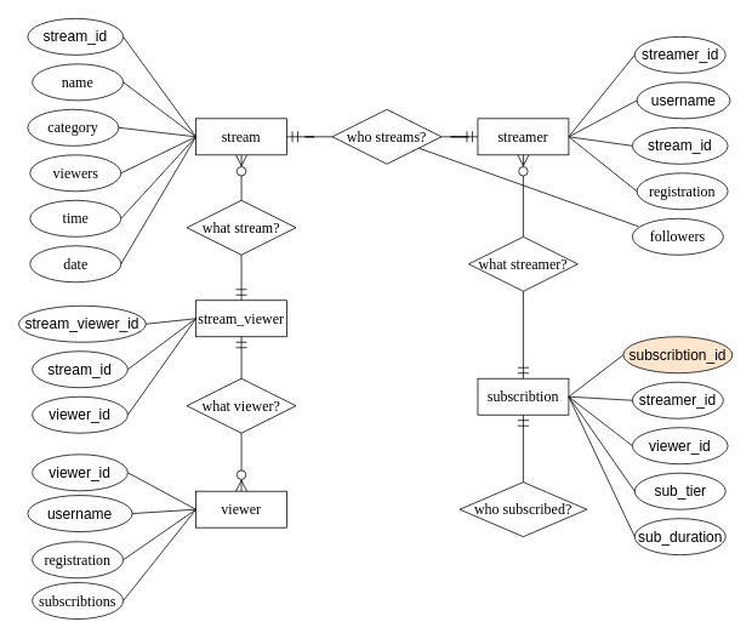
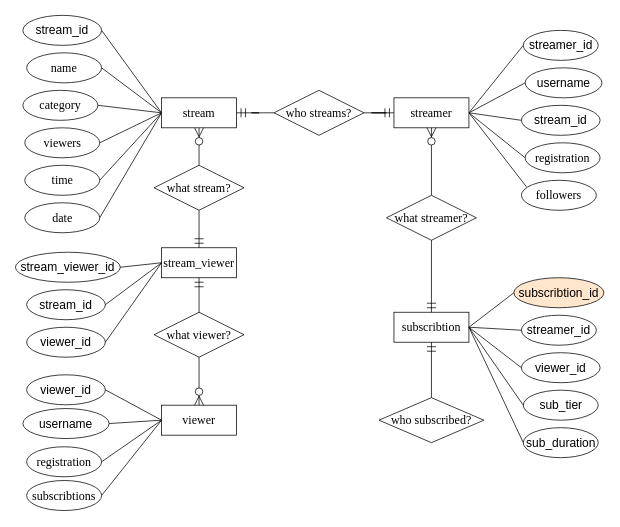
  <mxCell id="0" />
  <mxCell id="1" parent="0" />
  <mxCell id="2" value="" style="endArrow=none;html=1;rounded=0;fontFamily=Times New Roman;fontSize=16;elbow=vertical;entryX=1;entryY=0.5;entryDx=0;entryDy=0;exitX=0;exitY=0.5;exitDx=0;exitDy=0;" parent="1" source="33" target="14" edge="1"><mxGeometry width="50" height="50" relative="1" as="geometry"><mxPoint x="685" y="20" as="sourcePoint" /><mxPoint x="665" y="90" as="targetPoint" /></mxGeometry></mxCell>
  <mxCell id="3" value="" style="endArrow=none;html=1;rounded=0;fontFamily=Times New Roman;fontSize=16;elbow=vertical;entryX=1;entryY=0.5;entryDx=0;entryDy=0;exitX=0;exitY=0.5;exitDx=0;exitDy=0;" parent="1" source="32" target="14" edge="1"><mxGeometry width="50" height="50" relative="1" as="geometry"><mxPoint x="595" y="20" as="sourcePoint" /><mxPoint x="649" y="120" as="targetPoint" /></mxGeometry></mxCell>
  <mxCell id="4" value="" style="endArrow=none;html=1;rounded=0;fontFamily=Times New Roman;fontSize=16;elbow=vertical;exitX=0;exitY=0.5;exitDx=0;exitDy=0;entryX=1;entryY=0.5;entryDx=0;entryDy=0;" parent="1" source="17" target="14" edge="1"><mxGeometry width="50" height="50" relative="1" as="geometry"><mxPoint x="275" y="40" as="sourcePoint" /><mxPoint x="615" y="150" as="targetPoint" /></mxGeometry></mxCell>
- <mxCell id="5" value="" style="endArrow=none;html=1;rounded=0;fontFamily=Times New Roman;fontSize=16;elbow=vertical;exitX=0.068;exitY=0.218;exitDx=0;exitDy=0;exitPerimeter=0;" parent="1" source="18" target="25" edge="1"><mxGeometry width="50" height="50" relative="1" as="geometry"><mxPoint x="275" y="90" as="sourcePoint" /><mxPoint x="635" y="210" as="targetPoint" /></mxGeometry></mxCell>
+ <mxCell id="5" value="" style="endArrow=none;html=1;rounded=0;fontFamily=Times New Roman;fontSize=16;elbow=vertical;exitX=0.068;exitY=0.218;exitDx=0;exitDy=0;entryX=1;entryY=0.5;entryDx=0;entryDy=0;exitPerimeter=0;" parent="1" source="18" target="14" edge="1"><mxGeometry width="50" height="50" relative="1" as="geometry"><mxPoint x="275" y="90" as="sourcePoint" /><mxPoint x="635" y="210" as="targetPoint" /></mxGeometry></mxCell>
  <mxCell id="6" value="" style="endArrow=none;html=1;rounded=0;fontFamily=Times New Roman;fontSize=16;elbow=vertical;exitX=0;exitY=0.5;exitDx=0;exitDy=0;entryX=1;entryY=0.5;entryDx=0;entryDy=0;" parent="1" source="15" target="29" edge="1"><mxGeometry width="50" height="50" relative="1" as="geometry"><mxPoint x="215" y="110" as="sourcePoint" /><mxPoint x="235" y="40" as="targetPoint" /></mxGeometry></mxCell>
  <mxCell id="7" value="" style="endArrow=none;html=1;rounded=0;fontFamily=Times New Roman;fontSize=16;elbow=vertical;entryX=1;entryY=0.5;entryDx=0;entryDy=0;exitX=0;exitY=0.5;exitDx=0;exitDy=0;" parent="1" source="15" target="19" edge="1"><mxGeometry width="50" height="50" relative="1" as="geometry"><mxPoint x="215" y="110" as="sourcePoint" /><mxPoint x="355" y="60" as="targetPoint" /></mxGeometry></mxCell>
  <mxCell id="8" value="" style="endArrow=none;html=1;rounded=0;fontFamily=Times New Roman;fontSize=16;elbow=vertical;entryX=1;entryY=0.5;entryDx=0;entryDy=0;exitX=0;exitY=0.5;exitDx=0;exitDy=0;" parent="1" source="15" target="21" edge="1"><mxGeometry width="50" height="50" relative="1" as="geometry"><mxPoint x="215" y="110" as="sourcePoint" /><mxPoint x="355" y="160" as="targetPoint" /></mxGeometry></mxCell>
  <mxCell id="9" value="" style="endArrow=none;html=1;rounded=0;fontFamily=Times New Roman;fontSize=16;elbow=vertical;entryX=1;entryY=0.5;entryDx=0;entryDy=0;exitX=0;exitY=0.5;exitDx=0;exitDy=0;" parent="1" source="15" target="20" edge="1"><mxGeometry width="50" height="50" relative="1" as="geometry"><mxPoint x="215" y="110" as="sourcePoint" /><mxPoint x="355" y="210" as="targetPoint" /></mxGeometry></mxCell>
  <mxCell id="10" value="" style="endArrow=none;html=1;rounded=0;fontFamily=Times New Roman;fontSize=16;elbow=vertical;entryX=1;entryY=0.5;entryDx=0;entryDy=0;exitX=0;exitY=0.5;exitDx=0;exitDy=0;" parent="1" source="15" target="22" edge="1"><mxGeometry width="50" height="50" relative="1" as="geometry"><mxPoint x="215" y="110" as="sourcePoint" /><mxPoint x="355" y="255" as="targetPoint" /></mxGeometry></mxCell>
  <mxCell id="11" value="" style="endArrow=none;html=1;rounded=0;fontFamily=Times New Roman;fontSize=16;elbow=vertical;exitX=0;exitY=0.5;exitDx=0;exitDy=0;entryX=1;entryY=0.5;entryDx=0;entryDy=0;" parent="1" source="16" target="30" edge="1"><mxGeometry width="50" height="50" relative="1" as="geometry"><mxPoint x="-177.5" y="390" as="sourcePoint" /><mxPoint x="185" y="480" as="targetPoint" /></mxGeometry></mxCell>
  <mxCell id="12" value="" style="endArrow=none;html=1;rounded=0;fontFamily=Times New Roman;fontSize=16;elbow=vertical;entryX=1;entryY=0.5;entryDx=0;entryDy=0;exitX=0;exitY=0.5;exitDx=0;exitDy=0;" parent="1" source="16" target="31" edge="1"><mxGeometry width="50" height="50" relative="1" as="geometry"><mxPoint x="82.5" y="340" as="sourcePoint" /><mxPoint x="-47.5" y="305" as="targetPoint" /></mxGeometry></mxCell>
  <mxCell id="13" value="" style="endArrow=none;html=1;rounded=0;fontFamily=Times New Roman;fontSize=16;elbow=vertical;exitX=1;exitY=0.5;exitDx=0;exitDy=0;entryX=0;entryY=0.5;entryDx=0;entryDy=0;" parent="1" source="24" target="16" edge="1"><mxGeometry width="50" height="50" relative="1" as="geometry"><mxPoint x="38.5" y="570" as="sourcePoint" /><mxPoint x="232.5" y="610" as="targetPoint" /></mxGeometry></mxCell>
  <mxCell id="14" value="streamer" style="whiteSpace=wrap;html=1;align=center;fontFamily=Times New Roman;fontSize=16;fillColor=default;" parent="1" vertex="1"><mxGeometry x="525" y="130" width="100" height="40" as="geometry" /></mxCell>
  <mxCell id="15" value="stream" style="whiteSpace=wrap;html=1;align=center;fontFamily=Times New Roman;fontSize=16;fillColor=default;" parent="1" vertex="1"><mxGeometry x="215" y="130" width="100" height="40" as="geometry" /></mxCell>
  <mxCell id="16" value="viewer" style="whiteSpace=wrap;html=1;align=center;fontFamily=Times New Roman;fontSize=16;fillColor=default;" parent="1" vertex="1"><mxGeometry x="215" y="540" width="100" height="40" as="geometry" /></mxCell>
  <mxCell id="17" value="registration" style="ellipse;whiteSpace=wrap;html=1;align=center;fontFamily=Times New Roman;fontSize=16;fillColor=default;" parent="1" vertex="1"><mxGeometry x="700" y="190" width="100" height="40" as="geometry" /></mxCell>
  <mxCell id="18" value="followers" style="ellipse;whiteSpace=wrap;html=1;align=center;fontFamily=Times New Roman;fontSize=16;fillColor=default;" parent="1" vertex="1"><mxGeometry x="695" y="240" width="100" height="40" as="geometry" /></mxCell>
  <mxCell id="19" value="name" style="ellipse;whiteSpace=wrap;html=1;align=center;fontFamily=Times New Roman;fontSize=16;fillColor=default;" parent="1" vertex="1"><mxGeometry x="35" y="70" width="100" height="40" as="geometry" /></mxCell>
  <mxCell id="20" value="time" style="ellipse;whiteSpace=wrap;html=1;align=center;fontFamily=Times New Roman;fontSize=16;fillColor=default;" parent="1" vertex="1"><mxGeometry x="32.5" y="220" width="100" height="40" as="geometry" /></mxCell>
  <mxCell id="21" value="viewers" style="ellipse;whiteSpace=wrap;html=1;align=center;fontFamily=Times New Roman;fontSize=16;fillColor=default;" parent="1" vertex="1"><mxGeometry x="32.5" y="170" width="100" height="40" as="geometry" /></mxCell>
  <mxCell id="22" value="date" style="ellipse;whiteSpace=wrap;html=1;align=center;fontFamily=Times New Roman;fontSize=16;fillColor=default;" parent="1" vertex="1"><mxGeometry x="32.5" y="270" width="100" height="40" as="geometry" /></mxCell>
  <mxCell id="23" value="subscribtions" style="ellipse;whiteSpace=wrap;html=1;align=center;fontFamily=Times New Roman;fontSize=16;fillColor=default;" parent="1" vertex="1"><mxGeometry x="35" y="640.5" width="100" height="40" as="geometry" /></mxCell>
  <mxCell id="24" value="registration" style="ellipse;whiteSpace=wrap;html=1;align=center;fontFamily=Times New Roman;fontSize=16;fillColor=default;" parent="1" vertex="1"><mxGeometry x="35" y="595.5" width="100" height="40" as="geometry" /></mxCell>
  <mxCell id="25" value="who streams?" style="shape=rhombus;perimeter=rhombusPerimeter;whiteSpace=wrap;html=1;align=center;fontFamily=Times New Roman;fontSize=16;fillColor=default;" parent="1" vertex="1"><mxGeometry x="365" y="120" width="120" height="60" as="geometry" /></mxCell>
  <mxCell id="26" value="" style="fontSize=16;html=1;endArrow=ERzeroToMany;endFill=1;rounded=0;strokeWidth=1;endSize=10;entryX=0.5;entryY=1;entryDx=0;entryDy=0;exitX=0.5;exitY=0;exitDx=0;exitDy=0;fontFamily=Times New Roman;" parent="1" source="59" target="14" edge="1"><mxGeometry width="100" height="100" relative="1" as="geometry"><mxPoint x="575" y="240" as="sourcePoint" /><mxPoint x="688.5" y="394" as="targetPoint" /></mxGeometry></mxCell>
  <mxCell id="27" value="" style="edgeStyle=entityRelationEdgeStyle;fontSize=16;html=1;endArrow=ERmandOne;rounded=0;strokeWidth=1;endSize=10;entryX=0;entryY=0.5;entryDx=0;entryDy=0;exitX=1;exitY=0.5;exitDx=0;exitDy=0;fontFamily=Times New Roman;" parent="1" source="25" target="14" edge="1"><mxGeometry width="100" height="100" relative="1" as="geometry"><mxPoint x="365" y="350" as="sourcePoint" /><mxPoint x="465" y="250" as="targetPoint" /></mxGeometry></mxCell>
  <mxCell id="28" value="" style="edgeStyle=entityRelationEdgeStyle;fontSize=16;html=1;endArrow=ERmandOne;rounded=0;strokeWidth=1;endSize=10;entryX=1;entryY=0.5;entryDx=0;entryDy=0;exitX=0;exitY=0.5;exitDx=0;exitDy=0;fontFamily=Times New Roman;" parent="1" source="25" target="15" edge="1"><mxGeometry width="100" height="100" relative="1" as="geometry"><mxPoint x="365" y="230" as="sourcePoint" /><mxPoint x="385" y="250" as="targetPoint" /></mxGeometry></mxCell>
  <mxCell id="29" value="stream_id" style="ellipse;whiteSpace=wrap;html=1;align=center;fontSize=16;" parent="1" vertex="1"><mxGeometry x="30" y="20" width="105" height="40" as="geometry" /></mxCell>
  <mxCell id="30" value="viewer_id" style="ellipse;whiteSpace=wrap;html=1;align=center;fontSize=16;" parent="1" vertex="1"><mxGeometry x="35" y="499.5" width="105" height="40" as="geometry" /></mxCell>
  <mxCell id="31" value="username" style="ellipse;whiteSpace=wrap;html=1;align=center;fontSize=16;" parent="1" vertex="1"><mxGeometry x="30" y="544.5" width="115" height="40" as="geometry" /></mxCell>
  <mxCell id="32" value="username" style="ellipse;whiteSpace=wrap;html=1;align=center;fontSize=16;" parent="1" vertex="1"><mxGeometry x="700" y="90" width="102.5" height="40" as="geometry" /></mxCell>
  <mxCell id="33" value="streamer_id" style="ellipse;whiteSpace=wrap;html=1;align=center;fontSize=16;" parent="1" vertex="1"><mxGeometry x="697.5" y="40" width="100" height="40" as="geometry" /></mxCell>
  <mxCell id="34" value="" style="endArrow=none;html=1;rounded=0;fontFamily=Times New Roman;fontSize=16;elbow=vertical;exitX=1;exitY=0.5;exitDx=0;exitDy=0;entryX=0;entryY=0.5;entryDx=0;entryDy=0;" parent="1" source="23" target="16" edge="1"><mxGeometry width="50" height="50" relative="1" as="geometry"><mxPoint x="35" y="455" as="sourcePoint" /><mxPoint x="417.5" y="435" as="targetPoint" /></mxGeometry></mxCell>
  <mxCell id="35" value="" style="fontSize=16;html=1;endArrow=ERzeroToMany;endFill=1;rounded=0;strokeWidth=1;endSize=10;entryX=0.5;entryY=1;entryDx=0;entryDy=0;fontFamily=Times New Roman;exitX=0.5;exitY=0;exitDx=0;exitDy=0;" parent="1" source="56" target="15" edge="1"><mxGeometry width="100" height="100" relative="1" as="geometry"><mxPoint x="265" y="240" as="sourcePoint" /><mxPoint x="335" y="220" as="targetPoint" /></mxGeometry></mxCell>
  <mxCell id="36" value="stream_id" style="ellipse;whiteSpace=wrap;html=1;align=center;fontSize=16;" parent="1" vertex="1"><mxGeometry x="695" y="140" width="105" height="40" as="geometry" /></mxCell>
  <mxCell id="37" value="" style="endArrow=none;html=1;rounded=0;fontFamily=Times New Roman;fontSize=16;elbow=vertical;entryX=1;entryY=0.5;entryDx=0;entryDy=0;exitX=0;exitY=0.5;exitDx=0;exitDy=0;" parent="1" source="36" target="14" edge="1"><mxGeometry width="50" height="50" relative="1" as="geometry"><mxPoint x="750.535" y="32" as="sourcePoint" /><mxPoint x="635" y="160" as="targetPoint" /></mxGeometry></mxCell>
  <mxCell id="38" value="subscribtion" style="whiteSpace=wrap;html=1;align=center;fontFamily=Times New Roman;fontSize=16;fillColor=default;" parent="1" vertex="1"><mxGeometry x="525" y="416" width="100" height="40" as="geometry" /></mxCell>
  <mxCell id="39" value="subscribtion_id" style="ellipse;whiteSpace=wrap;html=1;align=center;fontSize=16;fillColor=#ffe6cc;" parent="1" vertex="1"><mxGeometry x="685" y="370" width="120" height="40" as="geometry" /></mxCell>
  <mxCell id="40" value="streamer_id" style="ellipse;whiteSpace=wrap;html=1;align=center;fontSize=16;" parent="1" vertex="1"><mxGeometry x="695" y="420" width="100" height="40" as="geometry" /></mxCell>
  <mxCell id="41" value="viewer_id" style="ellipse;whiteSpace=wrap;html=1;align=center;fontSize=16;" parent="1" vertex="1"><mxGeometry x="695" y="470" width="105" height="40" as="geometry" /></mxCell>
  <mxCell id="42" value="sub_tier" style="ellipse;whiteSpace=wrap;html=1;align=center;fontSize=16;" parent="1" vertex="1"><mxGeometry x="697.5" y="520" width="100" height="40" as="geometry" /></mxCell>
  <mxCell id="43" value="sub_duration" style="ellipse;whiteSpace=wrap;html=1;align=center;fontSize=16;" parent="1" vertex="1"><mxGeometry x="697.5" y="570" width="100" height="40" as="geometry" /></mxCell>
  <mxCell id="44" value="" style="endArrow=none;html=1;rounded=0;fontFamily=Times New Roman;fontSize=16;elbow=vertical;entryX=0;entryY=0.5;entryDx=0;entryDy=0;exitX=1;exitY=0.5;exitDx=0;exitDy=0;" parent="1" source="38" target="39" edge="1"><mxGeometry width="50" height="50" relative="1" as="geometry"><mxPoint x="565" y="486" as="sourcePoint" /><mxPoint x="662.475" y="454" as="targetPoint" /></mxGeometry></mxCell>
  <mxCell id="45" value="" style="endArrow=none;html=1;rounded=0;fontFamily=Times New Roman;fontSize=16;elbow=vertical;entryX=0;entryY=0.5;entryDx=0;entryDy=0;exitX=1;exitY=0.5;exitDx=0;exitDy=0;" parent="1" source="38" target="40" edge="1"><mxGeometry width="50" height="50" relative="1" as="geometry"><mxPoint x="615" y="350" as="sourcePoint" /><mxPoint x="705" y="280" as="targetPoint" /></mxGeometry></mxCell>
  <mxCell id="46" value="" style="endArrow=none;html=1;rounded=0;fontFamily=Times New Roman;fontSize=16;elbow=vertical;entryX=0;entryY=0.5;entryDx=0;entryDy=0;exitX=1;exitY=0.5;exitDx=0;exitDy=0;" parent="1" source="38" target="41" edge="1"><mxGeometry width="50" height="50" relative="1" as="geometry"><mxPoint x="595" y="400" as="sourcePoint" /><mxPoint x="685" y="380" as="targetPoint" /></mxGeometry></mxCell>
  <mxCell id="47" value="" style="endArrow=none;html=1;rounded=0;fontFamily=Times New Roman;fontSize=16;elbow=vertical;entryX=0;entryY=0.5;entryDx=0;entryDy=0;exitX=1;exitY=0.5;exitDx=0;exitDy=0;" parent="1" source="38" target="42" edge="1"><mxGeometry width="50" height="50" relative="1" as="geometry"><mxPoint x="615" y="350" as="sourcePoint" /><mxPoint x="705" y="380" as="targetPoint" /></mxGeometry></mxCell>
  <mxCell id="48" value="" style="endArrow=none;html=1;rounded=0;fontFamily=Times New Roman;fontSize=16;elbow=vertical;entryX=0;entryY=0.5;entryDx=0;entryDy=0;exitX=1;exitY=0.5;exitDx=0;exitDy=0;" parent="1" source="38" target="43" edge="1"><mxGeometry width="50" height="50" relative="1" as="geometry"><mxPoint x="615" y="350" as="sourcePoint" /><mxPoint x="707.5" y="430" as="targetPoint" /></mxGeometry></mxCell>
  <mxCell id="49" value="stream_viewer" style="whiteSpace=wrap;html=1;align=center;fontFamily=Times New Roman;fontSize=16;fillColor=default;" parent="1" vertex="1"><mxGeometry x="215" y="330" width="100" height="40" as="geometry" /></mxCell>
  <mxCell id="50" value="stream_viewer_id" style="ellipse;whiteSpace=wrap;html=1;align=center;fontSize=16;" parent="1" vertex="1"><mxGeometry x="20" y="336" width="140" height="40" as="geometry" /></mxCell>
  <mxCell id="51" value="stream_id" style="ellipse;whiteSpace=wrap;html=1;align=center;fontSize=16;" parent="1" vertex="1"><mxGeometry x="35" y="386" width="105" height="40" as="geometry" /></mxCell>
  <mxCell id="52" value="viewer_id" style="ellipse;whiteSpace=wrap;html=1;align=center;fontSize=16;" parent="1" vertex="1"><mxGeometry x="35" y="436" width="105" height="40" as="geometry" /></mxCell>
  <mxCell id="53" value="" style="endArrow=none;html=1;rounded=0;fontFamily=Times New Roman;fontSize=16;elbow=vertical;entryX=1;entryY=0.5;entryDx=0;entryDy=0;exitX=0;exitY=0.5;exitDx=0;exitDy=0;" parent="1" source="49" target="50" edge="1"><mxGeometry width="50" height="50" relative="1" as="geometry"><mxPoint x="575" y="350" as="sourcePoint" /><mxPoint x="655" y="240" as="targetPoint" /></mxGeometry></mxCell>
  <mxCell id="54" value="" style="endArrow=none;html=1;rounded=0;fontFamily=Times New Roman;fontSize=16;elbow=vertical;entryX=1;entryY=0.5;entryDx=0;entryDy=0;exitX=0;exitY=0.5;exitDx=0;exitDy=0;" parent="1" source="49" target="51" edge="1"><mxGeometry width="50" height="50" relative="1" as="geometry"><mxPoint x="225" y="410" as="sourcePoint" /><mxPoint x="170" y="340" as="targetPoint" /></mxGeometry></mxCell>
  <mxCell id="55" value="" style="endArrow=none;html=1;rounded=0;fontFamily=Times New Roman;fontSize=16;elbow=vertical;entryX=1;entryY=0.5;entryDx=0;entryDy=0;exitX=0;exitY=0.5;exitDx=0;exitDy=0;" parent="1" source="49" target="52" edge="1"><mxGeometry width="50" height="50" relative="1" as="geometry"><mxPoint x="205" y="410" as="sourcePoint" /><mxPoint x="160" y="420" as="targetPoint" /></mxGeometry></mxCell>
  <mxCell id="56" value="what stream?" style="shape=rhombus;perimeter=rhombusPerimeter;whiteSpace=wrap;html=1;align=center;fontFamily=Times New Roman;fontSize=16;fillColor=default;" parent="1" vertex="1"><mxGeometry x="205" y="220" width="120" height="60" as="geometry" /></mxCell>
  <mxCell id="57" value="what viewer?" style="shape=rhombus;perimeter=rhombusPerimeter;whiteSpace=wrap;html=1;align=center;fontFamily=Times New Roman;fontSize=16;fillColor=default;" parent="1" vertex="1"><mxGeometry x="205" y="416" width="120" height="60" as="geometry" /></mxCell>
  <mxCell id="58" value="who subscribed?" style="shape=rhombus;perimeter=rhombusPerimeter;whiteSpace=wrap;html=1;align=center;fontFamily=Times New Roman;fontSize=16;fillColor=default;" parent="1" vertex="1"><mxGeometry x="505" y="530" width="140" height="60" as="geometry" /></mxCell>
  <mxCell id="59" value="what streamer?" style="shape=rhombus;perimeter=rhombusPerimeter;whiteSpace=wrap;html=1;align=center;fontFamily=Times New Roman;fontSize=16;fillColor=default;" parent="1" vertex="1"><mxGeometry x="515" y="260" width="120" height="60" as="geometry" /></mxCell>
  <mxCell id="60" value="" style="fontSize=16;html=1;endArrow=ERzeroToMany;endFill=1;rounded=0;strokeWidth=1;endSize=10;entryX=0.5;entryY=0;entryDx=0;entryDy=0;exitX=0.5;exitY=1;exitDx=0;exitDy=0;fontFamily=Times New Roman;" parent="1" source="57" target="16" edge="1"><mxGeometry width="100" height="100" relative="1" as="geometry"><mxPoint x="505" y="570" as="sourcePoint" /><mxPoint x="325" y="570" as="targetPoint" /></mxGeometry></mxCell>
  <mxCell id="61" value="" style="fontSize=12;html=1;endArrow=ERmandOne;rounded=0;endSize=10;exitX=0.5;exitY=0;exitDx=0;exitDy=0;entryX=0.5;entryY=1;entryDx=0;entryDy=0;" parent="1" source="57" target="49" edge="1"><mxGeometry width="100" height="100" relative="1" as="geometry"><mxPoint x="385" y="410" as="sourcePoint" /><mxPoint x="485" y="310" as="targetPoint" /></mxGeometry></mxCell>
  <mxCell id="62" value="" style="fontSize=12;html=1;endArrow=ERmandOne;rounded=0;endSize=10;entryX=0.5;entryY=0;entryDx=0;entryDy=0;exitX=0.5;exitY=1;exitDx=0;exitDy=0;" parent="1" source="59" target="38" edge="1"><mxGeometry width="100" height="100" relative="1" as="geometry"><mxPoint x="345" y="310" as="sourcePoint" /><mxPoint x="515" y="330" as="targetPoint" /></mxGeometry></mxCell>
  <mxCell id="63" value="" style="fontSize=12;html=1;endArrow=ERmandOne;rounded=0;endSize=10;entryX=0.5;entryY=0;entryDx=0;entryDy=0;exitX=0.5;exitY=1;exitDx=0;exitDy=0;" parent="1" source="56" target="49" edge="1"><mxGeometry width="100" height="100" relative="1" as="geometry"><mxPoint x="490" y="486" as="sourcePoint" /><mxPoint x="590" y="386" as="targetPoint" /></mxGeometry></mxCell>
  <mxCell id="64" value="" style="fontSize=12;html=1;endArrow=ERmandOne;rounded=0;endSize=10;entryX=0.5;entryY=1;entryDx=0;entryDy=0;exitX=0.5;exitY=0;exitDx=0;exitDy=0;" parent="1" source="58" target="38" edge="1"><mxGeometry width="100" height="100" relative="1" as="geometry"><mxPoint x="355" y="320" as="sourcePoint" /><mxPoint x="525" y="340" as="targetPoint" /></mxGeometry></mxCell>
  <mxCell id="65" value="category" style="ellipse;whiteSpace=wrap;html=1;align=center;fontFamily=Times New Roman;fontSize=16;fillColor=default;" vertex="1" parent="1"><mxGeometry x="30" y="120" width="100" height="40" as="geometry" /></mxCell>
  <mxCell id="66" value="" style="endArrow=none;html=1;rounded=0;fontFamily=Times New Roman;fontSize=16;elbow=vertical;entryX=1;entryY=0.5;entryDx=0;entryDy=0;exitX=0;exitY=0.5;exitDx=0;exitDy=0;" edge="1" parent="1" source="15" target="65"><mxGeometry width="50" height="50" relative="1" as="geometry"><mxPoint x="225" y="160" as="sourcePoint" /><mxPoint x="142.5" y="200" as="targetPoint" /></mxGeometry></mxCell>
